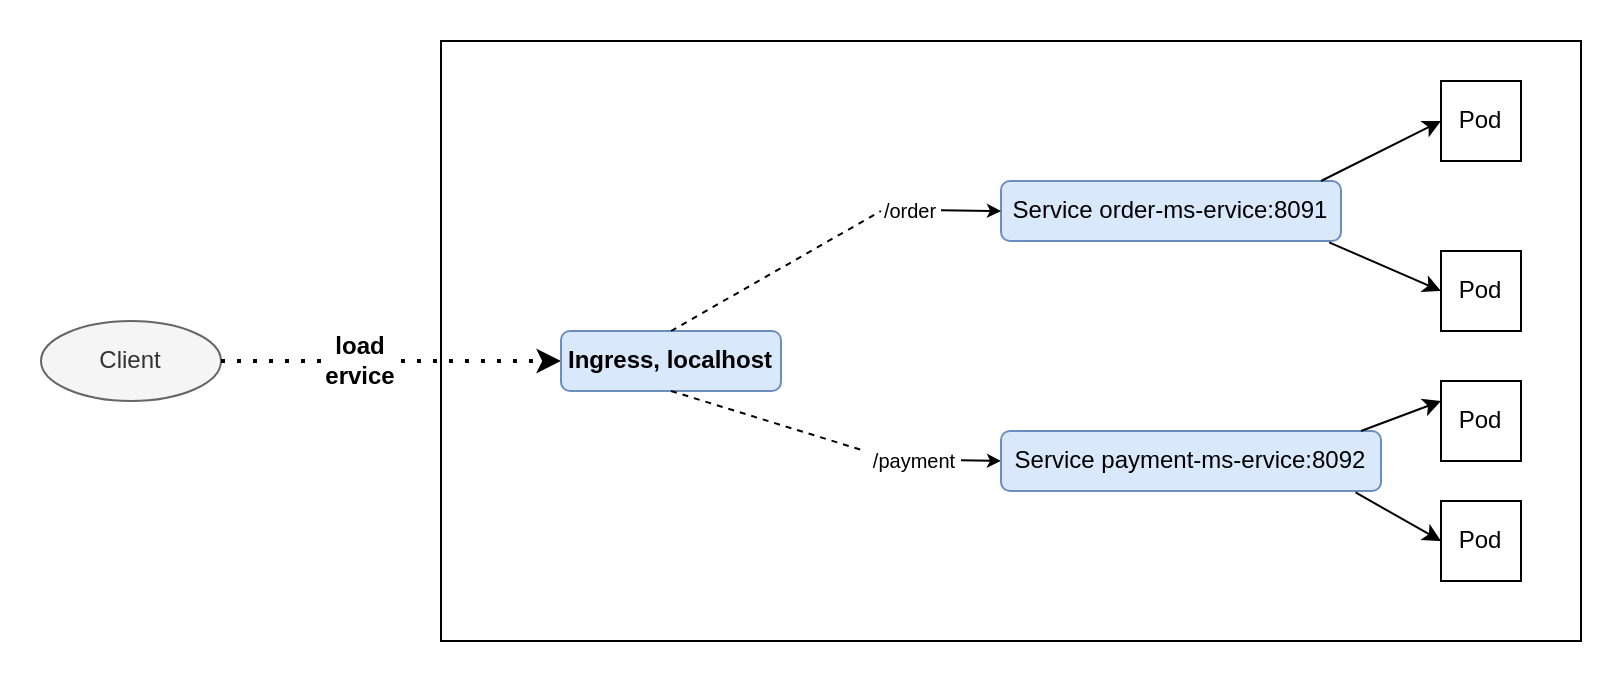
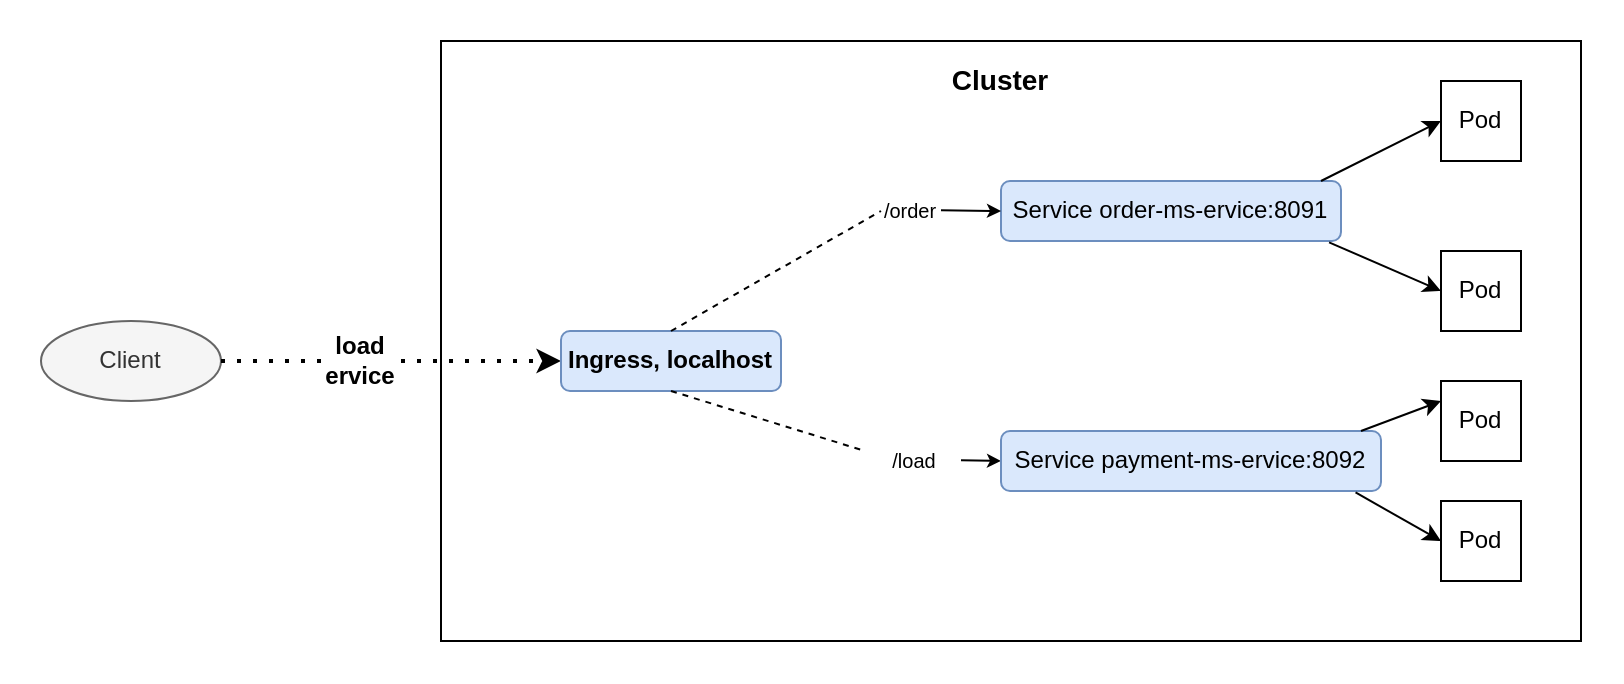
  <mxCell id="0" />
  <mxCell id="1" parent="0" />
  <mxCell id="2" value="Client" style="ellipse;whiteSpace=wrap;html=1;fillColor=#f5f5f5;strokeColor=#666666;fontColor=#333333;" vertex="1" parent="1"><mxGeometry x="20" y="160" width="90" height="40" as="geometry" /></mxCell>
  <mxCell id="3" value="&lt;b&gt;load ervice&lt;/b&gt;" style="text;html=1;strokeColor=none;fillColor=none;align=center;verticalAlign=middle;whiteSpace=wrap;rounded=0;" vertex="1" parent="1"><mxGeometry x="160" y="170" width="40" height="20" as="geometry" /></mxCell>
  <mxCell id="4" value="" style="endArrow=none;dashed=1;html=1;dashPattern=1 3;strokeWidth=2;endFill=0;" edge="1" parent="1" target="3"><mxGeometry width="50" height="50" relative="1" as="geometry"><mxPoint x="110" y="180" as="sourcePoint" /><mxPoint x="280" y="180" as="targetPoint" /></mxGeometry></mxCell>
  <mxCell id="5" value="" style="rounded=0;whiteSpace=wrap;html=1;" vertex="1" parent="1"><mxGeometry x="220" y="20" width="570" height="300" as="geometry" /></mxCell>
  <mxCell id="6" value="" style="endArrow=classic;dashed=1;html=1;dashPattern=1 3;strokeWidth=2;endFill=1;" edge="1" parent="1" source="3"><mxGeometry width="50" height="50" relative="1" as="geometry"><mxPoint x="110" y="180" as="sourcePoint" /><mxPoint x="280" y="180" as="targetPoint" /></mxGeometry></mxCell>
  <mxCell id="7" value="&lt;b&gt;Ingress, localhost&lt;/b&gt;" style="rounded=1;whiteSpace=wrap;html=1;fillColor=#dae8fc;strokeColor=#6c8ebf;" vertex="1" parent="1"><mxGeometry x="280" y="165" width="110" height="30" as="geometry" /></mxCell>
+ <mxCell id="8" value="&lt;b&gt;&lt;font style=&quot;font-size: 14px&quot;&gt;Cluster&lt;/font&gt;&lt;/b&gt;" style="text;html=1;strokeColor=none;fillColor=none;align=center;verticalAlign=middle;whiteSpace=wrap;rounded=0;" vertex="1" parent="1"><mxGeometry x="480" y="30" width="40" height="20" as="geometry" /></mxCell>
  <mxCell id="9" value="" style="endArrow=none;html=1;exitX=0.5;exitY=0;exitDx=0;exitDy=0;entryX=0.2;entryY=0.5;entryDx=0;entryDy=0;entryPerimeter=0;dashed=1;" edge="1" parent="1" source="7" target="12"><mxGeometry width="50" height="50" relative="1" as="geometry"><mxPoint x="410" y="150" as="sourcePoint" /><mxPoint x="443" y="105" as="targetPoint" /></mxGeometry></mxCell>
  <mxCell id="10" value="" style="endArrow=none;html=1;exitX=0.5;exitY=1;exitDx=0;exitDy=0;entryX=0;entryY=0.25;entryDx=0;entryDy=0;dashed=1;" edge="1" parent="1" source="7" target="13"><mxGeometry width="50" height="50" relative="1" as="geometry"><mxPoint x="345.5" y="250" as="sourcePoint" /><mxPoint x="420" y="230" as="targetPoint" /></mxGeometry></mxCell>
  <mxCell id="11" value="Service&amp;nbsp;order-ms-ervice:8091" style="rounded=1;whiteSpace=wrap;html=1;fillColor=#dae8fc;strokeColor=#6c8ebf;" vertex="1" parent="1"><mxGeometry x="500" y="90" width="170" height="30" as="geometry" /></mxCell>
  <mxCell id="12" value="&lt;font style=&quot;font-size: 10px&quot;&gt;/order&lt;/font&gt;" style="text;html=1;strokeColor=none;fillColor=none;align=center;verticalAlign=middle;whiteSpace=wrap;rounded=0;" vertex="1" parent="1"><mxGeometry x="430" y="95" width="50" height="20" as="geometry" /></mxCell>
- <mxCell id="13" value="&lt;font style=&quot;font-size: 10px&quot;&gt;/payment&lt;/font&gt;" style="text;html=1;strokeColor=none;fillColor=none;align=center;verticalAlign=middle;whiteSpace=wrap;rounded=0;" vertex="1" parent="1"><mxGeometry x="432" y="220" width="50" height="20" as="geometry" /></mxCell>
+ <mxCell id="13" value="&lt;font style=&quot;font-size: 10px&quot;&gt;/load&lt;/font&gt;" style="text;html=1;strokeColor=none;fillColor=none;align=center;verticalAlign=middle;whiteSpace=wrap;rounded=0;" vertex="1" parent="1"><mxGeometry x="432" y="220" width="50" height="20" as="geometry" /></mxCell>
  <mxCell id="14" value="" style="endArrow=classic;html=1;endSize=4;startSize=4;entryX=0;entryY=0.5;entryDx=0;entryDy=0;" edge="1" parent="1" target="11"><mxGeometry width="50" height="50" relative="1" as="geometry"><mxPoint x="470" y="104.66" as="sourcePoint" /><mxPoint x="490" y="104.66" as="targetPoint" /></mxGeometry></mxCell>
  <mxCell id="15" value="" style="endArrow=classic;html=1;endSize=4;startSize=4;" edge="1" parent="1"><mxGeometry width="50" height="50" relative="1" as="geometry"><mxPoint x="480" y="229.66" as="sourcePoint" /><mxPoint x="500" y="230" as="targetPoint" /></mxGeometry></mxCell>
  <mxCell id="16" value="Service&amp;nbsp;payment-ms-ervice:8092" style="rounded=1;whiteSpace=wrap;html=1;fillColor=#dae8fc;strokeColor=#6c8ebf;" vertex="1" parent="1"><mxGeometry x="500" y="215" width="190" height="30" as="geometry" /></mxCell>
  <mxCell id="17" value="Pod" style="whiteSpace=wrap;html=1;aspect=fixed;" vertex="1" parent="1"><mxGeometry x="720" y="40" width="40" height="40" as="geometry" /></mxCell>
  <mxCell id="18" value="Pod" style="whiteSpace=wrap;html=1;aspect=fixed;" vertex="1" parent="1"><mxGeometry x="720" y="125" width="40" height="40" as="geometry" /></mxCell>
  <mxCell id="19" value="Pod" style="whiteSpace=wrap;html=1;aspect=fixed;" vertex="1" parent="1"><mxGeometry x="720" y="190" width="40" height="40" as="geometry" /></mxCell>
  <mxCell id="20" value="Pod" style="whiteSpace=wrap;html=1;aspect=fixed;" vertex="1" parent="1"><mxGeometry x="720" y="250" width="40" height="40" as="geometry" /></mxCell>
  <mxCell id="21" value="" style="endArrow=classic;html=1;entryX=0;entryY=0.5;entryDx=0;entryDy=0;" edge="1" parent="1" target="17"><mxGeometry width="50" height="50" relative="1" as="geometry"><mxPoint x="660" y="90" as="sourcePoint" /><mxPoint x="710" y="40" as="targetPoint" /></mxGeometry></mxCell>
  <mxCell id="22" value="" style="endArrow=classic;html=1;entryX=0;entryY=0.5;entryDx=0;entryDy=0;exitX=0.965;exitY=1.022;exitDx=0;exitDy=0;exitPerimeter=0;" edge="1" parent="1" source="11" target="18"><mxGeometry width="50" height="50" relative="1" as="geometry"><mxPoint x="660" y="165" as="sourcePoint" /><mxPoint x="710" y="115" as="targetPoint" /></mxGeometry></mxCell>
  <mxCell id="23" value="" style="endArrow=classic;html=1;entryX=0;entryY=0.25;entryDx=0;entryDy=0;" edge="1" parent="1" target="19"><mxGeometry width="50" height="50" relative="1" as="geometry"><mxPoint x="680" y="215" as="sourcePoint" /><mxPoint x="730" y="165" as="targetPoint" /></mxGeometry></mxCell>
  <mxCell id="24" value="" style="endArrow=classic;html=1;exitX=0.933;exitY=1.024;exitDx=0;exitDy=0;exitPerimeter=0;entryX=0;entryY=0.5;entryDx=0;entryDy=0;" edge="1" parent="1" source="16" target="20"><mxGeometry width="50" height="50" relative="1" as="geometry"><mxPoint x="590" y="320" as="sourcePoint" /><mxPoint x="640" y="270" as="targetPoint" /></mxGeometry></mxCell>
